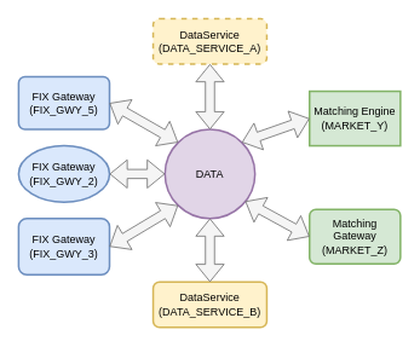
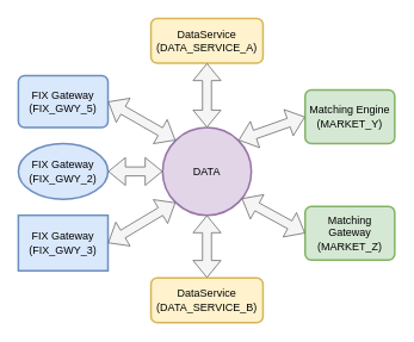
  <mxCell id="0" />
  <mxCell id="1" parent="0" />
- <mxCell id="2" value="Matching Engine&lt;br&gt;(MARKET_Y)" style="whiteSpace=wrap;html=1;absoluteArcSize=1;arcSize=14;strokeWidth=2;fillColor=#d5e8d4;strokeColor=#82b366;rounded=0;" parent="1" vertex="1"><mxGeometry x="340" y="100" width="100" height="60" as="geometry" /></mxCell>
+ <mxCell id="2" value="Matching Engine&lt;br&gt;(MARKET_Y)" style="rounded=1;whiteSpace=wrap;html=1;absoluteArcSize=1;arcSize=14;strokeWidth=2;fillColor=#d5e8d4;strokeColor=#82b366;" parent="1" vertex="1"><mxGeometry x="340" y="100" width="100" height="60" as="geometry" /></mxCell>
  <mxCell id="3" value="Matching Gateway&lt;br&gt;(MARKET_Z)" style="rounded=1;whiteSpace=wrap;html=1;absoluteArcSize=1;arcSize=14;strokeWidth=2;fillColor=#d5e8d4;strokeColor=#82b366;" parent="1" vertex="1"><mxGeometry x="340" y="230" width="100" height="60" as="geometry" /></mxCell>
  <mxCell id="4" value="DataService&lt;br&gt;(DATA_SERVICE_B)" style="rounded=1;whiteSpace=wrap;html=1;absoluteArcSize=1;arcSize=14;strokeWidth=2;fillColor=#fff2cc;strokeColor=#d6b656;" parent="1" vertex="1"><mxGeometry x="168" y="310" width="125" height="50" as="geometry" /></mxCell>
- <mxCell id="5" value="DataService&lt;br&gt;(DATA_SERVICE_A)" style="rounded=1;whiteSpace=wrap;html=1;absoluteArcSize=1;arcSize=14;strokeWidth=2;fillColor=#fff2cc;strokeColor=#d6b656;dashed=1;" parent="1" vertex="1"><mxGeometry x="168" y="20" width="125" height="50" as="geometry" /></mxCell>
+ <mxCell id="5" value="DataService&lt;br&gt;(DATA_SERVICE_A)" style="rounded=1;whiteSpace=wrap;html=1;absoluteArcSize=1;arcSize=14;strokeWidth=2;fillColor=#fff2cc;strokeColor=#d6b656;" parent="1" vertex="1"><mxGeometry x="168" y="20" width="125" height="50" as="geometry" /></mxCell>
  <mxCell id="6" value="FIX Gateway&lt;br&gt;(FIX_GWY_5)" style="rounded=1;whiteSpace=wrap;html=1;absoluteArcSize=1;arcSize=14;strokeWidth=2;fillColor=#dae8fc;strokeColor=#6c8ebf;" parent="1" vertex="1"><mxGeometry x="20" y="84" width="100" height="58" as="geometry" /></mxCell>
  <mxCell id="7" value="FIX Gateway&lt;br&gt;(FIX_GWY_2)" style="ellipse;whiteSpace=wrap;html=1;absoluteArcSize=1;arcSize=14;strokeWidth=2;fillColor=#dae8fc;strokeColor=#6c8ebf;" parent="1" vertex="1"><mxGeometry x="20" y="160" width="100" height="62" as="geometry" /></mxCell>
- <mxCell id="8" value="FIX Gateway&lt;br&gt;(FIX_GWY_3)" style="rounded=1;whiteSpace=wrap;html=1;absoluteArcSize=1;arcSize=18;strokeWidth=2;fillColor=#dae8fc;strokeColor=#6c8ebf;" parent="1" vertex="1"><mxGeometry x="20" y="240" width="100" height="62" as="geometry" /></mxCell>
+ <mxCell id="8" value="FIX Gateway&lt;br&gt;(FIX_GWY_3)" style="whiteSpace=wrap;html=1;absoluteArcSize=1;arcSize=18;strokeWidth=2;fillColor=#dae8fc;strokeColor=#6c8ebf;rounded=0;" parent="1" vertex="1"><mxGeometry x="20" y="240" width="100" height="62" as="geometry" /></mxCell>
  <mxCell id="9" value="DATA" style="strokeWidth=2;html=1;shape=mxgraph.flowchart.start_2;whiteSpace=wrap;fillColor=#e1d5e7;strokeColor=#9673a6;" parent="1" vertex="1"><mxGeometry x="181" y="142" width="99" height="98" as="geometry" /></mxCell>
  <mxCell id="10" value="" style="shape=flexArrow;endArrow=classic;startArrow=classic;html=1;entryX=0.145;entryY=0.145;entryDx=0;entryDy=0;exitX=1;exitY=0.5;exitDx=0;exitDy=0;entryPerimeter=0;fillColor=#f5f5f5;strokeColor=#666666;" parent="1" source="6" target="9" edge="1"><mxGeometry width="50" height="50" relative="1" as="geometry"><mxPoint x="100" y="52.04" as="sourcePoint" /><mxPoint x="202.04" y="152" as="targetPoint" /></mxGeometry></mxCell>
  <mxCell id="11" value="" style="shape=flexArrow;endArrow=classic;startArrow=classic;html=1;entryX=0;entryY=0.5;entryDx=0;entryDy=0;exitX=1;exitY=0.5;exitDx=0;exitDy=0;entryPerimeter=0;fillColor=#f5f5f5;strokeColor=#666666;" parent="1" source="7" target="9" edge="1"><mxGeometry width="50" height="50" relative="1" as="geometry"><mxPoint x="94.96" y="192.04" as="sourcePoint" /><mxPoint x="195" y="272" as="targetPoint" /></mxGeometry></mxCell>
  <mxCell id="12" value="" style="shape=flexArrow;endArrow=classic;startArrow=classic;html=1;entryX=1;entryY=0.5;entryDx=0;entryDy=0;exitX=0.145;exitY=0.855;exitDx=0;exitDy=0;exitPerimeter=0;fillColor=#f5f5f5;strokeColor=#666666;" parent="1" source="9" target="8" edge="1"><mxGeometry width="50" height="50" relative="1" as="geometry"><mxPoint x="204.96" y="262" as="sourcePoint" /><mxPoint x="305" y="341.96" as="targetPoint" /></mxGeometry></mxCell>
  <mxCell id="13" value="" style="shape=flexArrow;endArrow=classic;startArrow=classic;html=1;entryX=0.855;entryY=0.145;entryDx=0;entryDy=0;exitX=0;exitY=0.5;exitDx=0;exitDy=0;entryPerimeter=0;fillColor=#f5f5f5;strokeColor=#666666;" parent="1" source="2" target="9" edge="1"><mxGeometry width="50" height="50" relative="1" as="geometry"><mxPoint x="194.96" y="82.04" as="sourcePoint" /><mxPoint x="295" y="162" as="targetPoint" /></mxGeometry></mxCell>
  <mxCell id="14" value="" style="shape=flexArrow;endArrow=classic;startArrow=classic;html=1;entryX=0.892;entryY=0.808;entryDx=0;entryDy=0;exitX=0;exitY=0.5;exitDx=0;exitDy=0;entryPerimeter=0;fillColor=#f5f5f5;strokeColor=#666666;" parent="1" source="3" target="9" edge="1"><mxGeometry width="50" height="50" relative="1" as="geometry"><mxPoint x="372.4" y="272" as="sourcePoint" /><mxPoint x="285" y="339.4" as="targetPoint" /></mxGeometry></mxCell>
  <mxCell id="15" value="" style="shape=flexArrow;endArrow=classic;startArrow=classic;html=1;exitX=0.5;exitY=1;exitDx=0;exitDy=0;entryX=0.5;entryY=0;entryDx=0;entryDy=0;entryPerimeter=0;fillColor=#f5f5f5;strokeColor=#666666;" parent="1" source="5" target="9" edge="1"><mxGeometry width="50" height="50" relative="1" as="geometry"><mxPoint x="175" y="382" as="sourcePoint" /><mxPoint x="177" y="262" as="targetPoint" /></mxGeometry></mxCell>
  <mxCell id="16" value="" style="shape=flexArrow;endArrow=classic;startArrow=classic;html=1;exitX=0.5;exitY=0;exitDx=0;exitDy=0;entryX=0.5;entryY=1;entryDx=0;entryDy=0;entryPerimeter=0;fillColor=#f5f5f5;strokeColor=#666666;" parent="1" source="4" target="9" edge="1"><mxGeometry width="50" height="50" relative="1" as="geometry"><mxPoint x="326" y="382" as="sourcePoint" /><mxPoint x="225" y="282" as="targetPoint" /></mxGeometry></mxCell>
  <mxCell id="17" style="edgeStyle=orthogonalEdgeStyle;rounded=0;orthogonalLoop=1;jettySize=auto;html=1;exitX=0.5;exitY=1;exitDx=0;exitDy=0;" edge="1" parent="1" source="7" target="7"><mxGeometry relative="1" as="geometry" /></mxCell>
